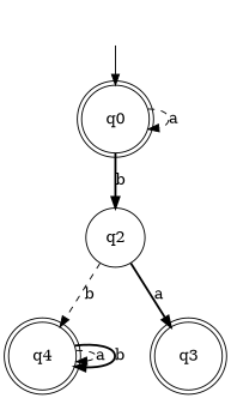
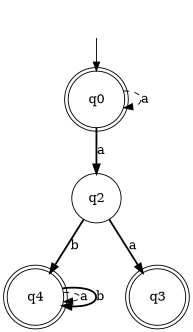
  digraph {
    node [shape=doublecircle]
    edge [style=bold]
    n1 [label=<<TABLE BORDER="0" CELLBORDER="0" CELLSPACING="0"><TR><TD>q4</TD></TR></TABLE>>]
    n2 [label=<<TABLE BORDER="0" CELLBORDER="" CELLSPACING="0"><TR><TD>_nil</TD></TR></TABLE>> style=invis shape=""]
    n3 [label=<<TABLE BORDER="0" CELLBORDER="0" CELLSPACING="0"><TR><TD>q0</TD></TR></TABLE>>]
    n4 [label=<<TABLE BORDER="0" CELLBORDER="0" CELLSPACING="0"><TR><TD>q2</TD></TR></TABLE>> shape=circle]
    n5 [label=<<TABLE BORDER="0" CELLBORDER="0" CELLSPACING="0"><TR><TD>q3</TD></TR></TABLE>>]
    n1 -> n1 [label=a style=dashed]
    n1 -> n1 [label=b]
    n2 -> n3 [style=solid]
    n3 -> n3 [label=a style=dashed]
-   n3 -> n4 [label=b]
-   n4 -> n1 [label=b style=dashed]
+   n3 -> n4 [label=a]
+   n4 -> n1 [label=b]
    n4 -> n5 [label=a]
  }
